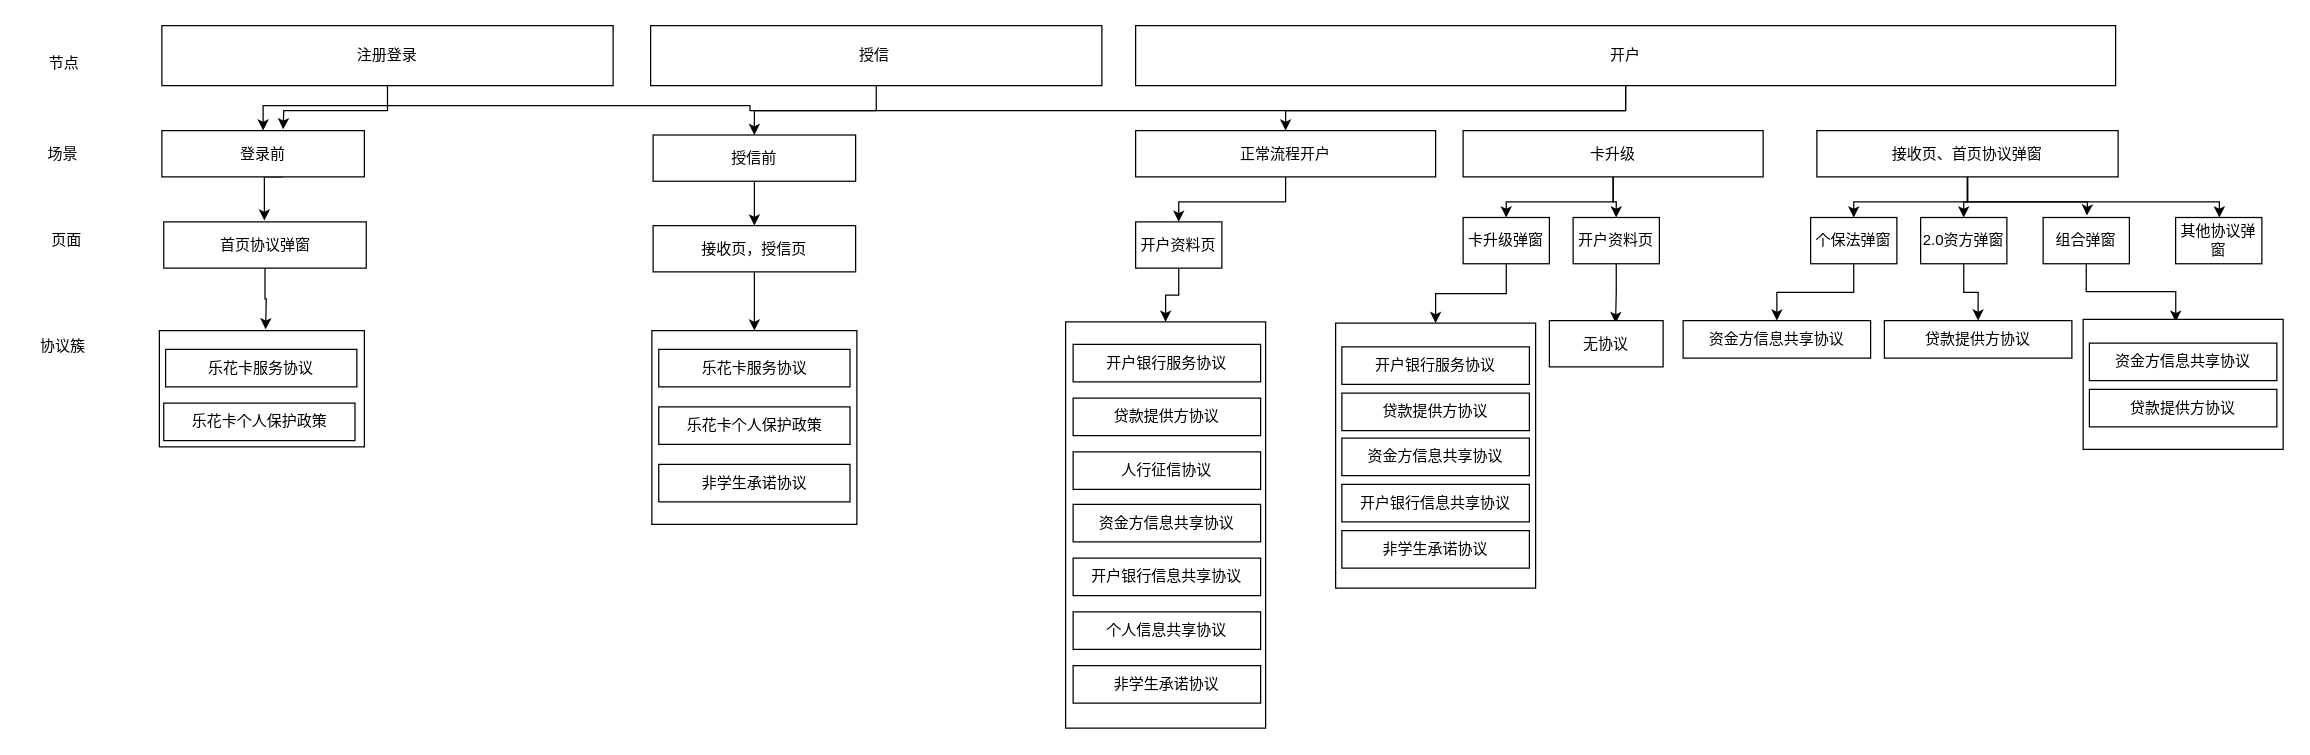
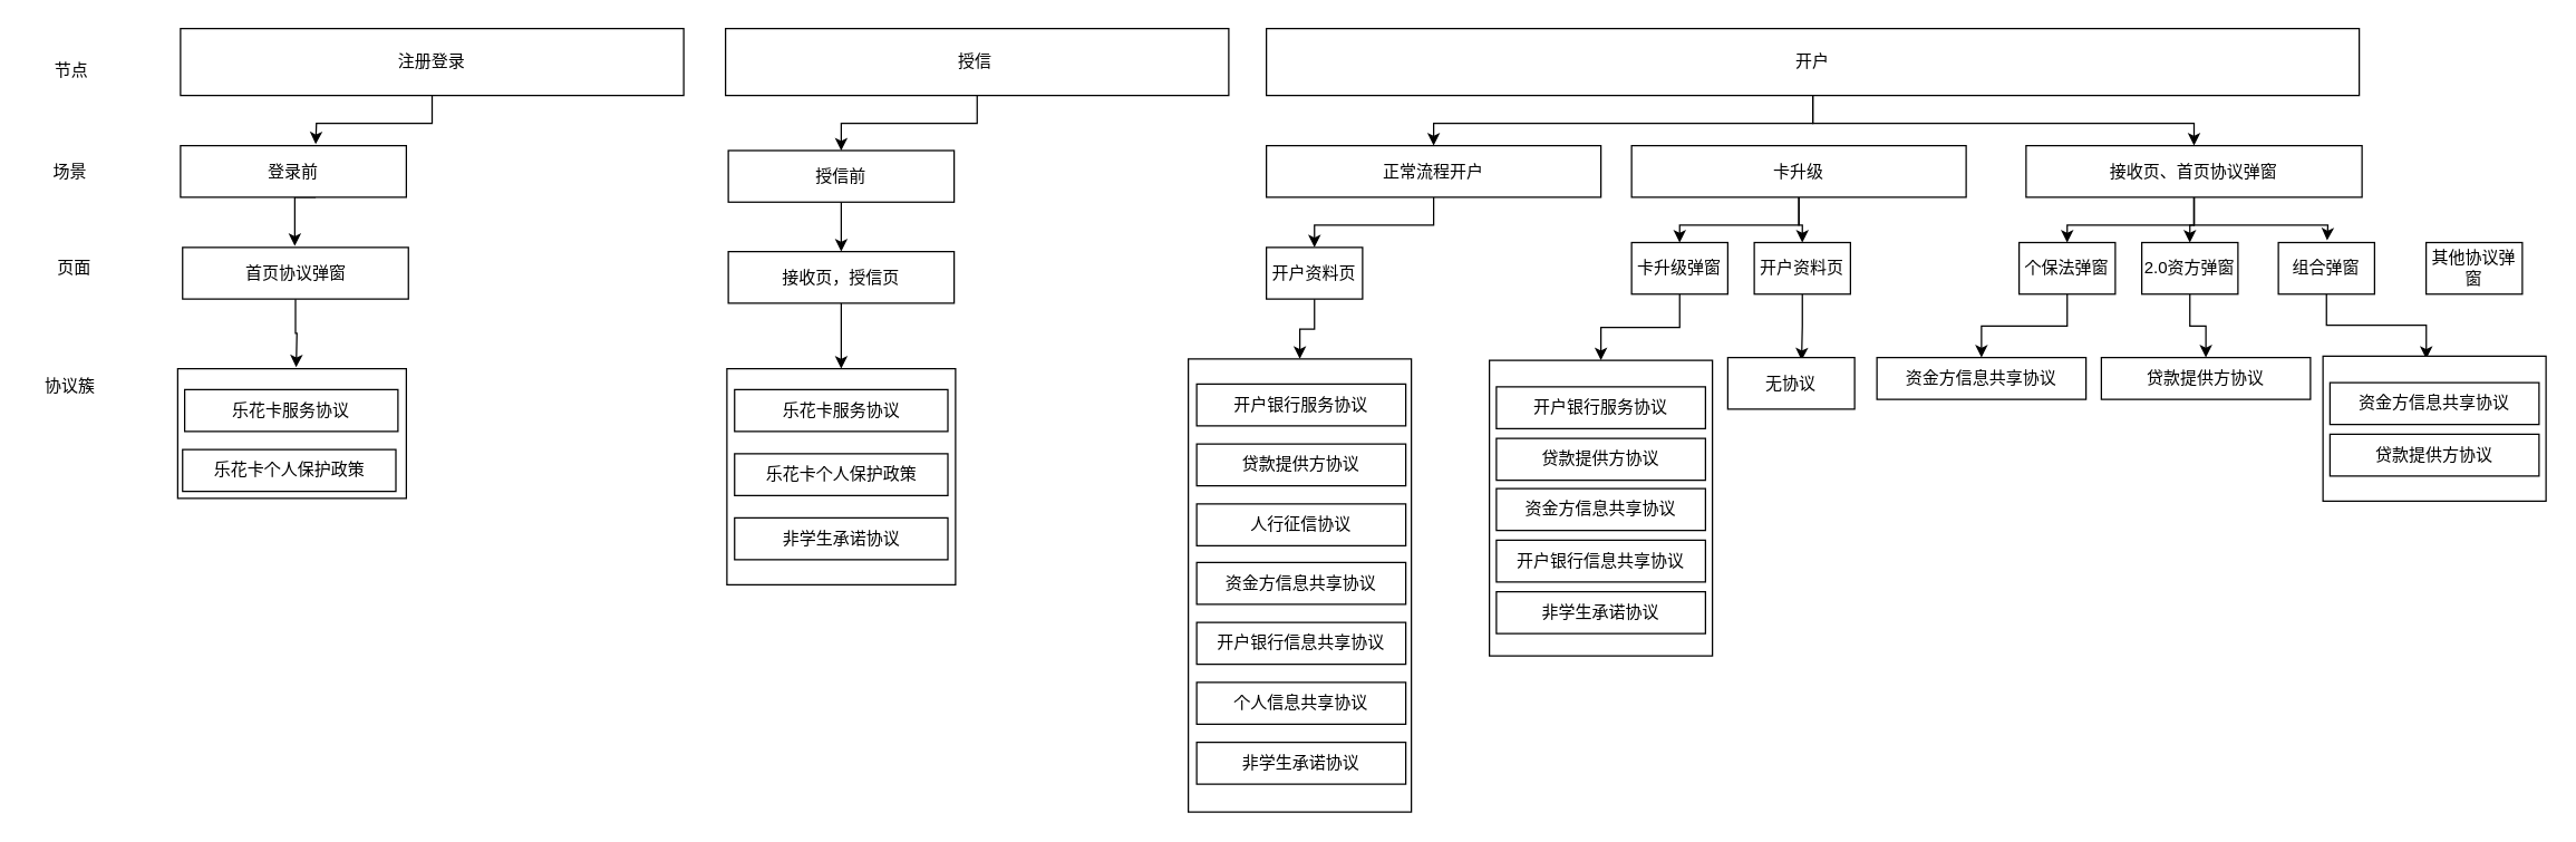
  <mxCell id="0" />
  <mxCell id="1" parent="0" />
  <mxCell id="2" style="edgeStyle=orthogonalEdgeStyle;rounded=0;orthogonalLoop=1;jettySize=auto;html=1;exitX=0.5;exitY=1;exitDx=0;exitDy=0;entryX=0.5;entryY=0;entryDx=0;entryDy=0;fontFamily=Helvetica;fontSize=12;" edge="1" parent="1" source="3"><mxGeometry relative="1" as="geometry"><mxPoint x="226" y="103" as="targetPoint" /></mxGeometry></mxCell>
  <mxCell id="3" value="注册登录" style="rounded=0;whiteSpace=wrap;html=1;fontFamily=Helvetica;fontSize=12;" vertex="1" parent="1"><mxGeometry x="129" y="20" width="361" height="48" as="geometry" /></mxCell>
  <mxCell id="4" style="edgeStyle=orthogonalEdgeStyle;rounded=0;orthogonalLoop=1;jettySize=auto;html=1;exitX=0.5;exitY=1;exitDx=0;exitDy=0;fontFamily=Helvetica;fontSize=12;" edge="1" parent="1" source="5" target="18"><mxGeometry relative="1" as="geometry" /></mxCell>
  <mxCell id="5" value="授信&lt;span style=&quot;white-space: pre; font-size: 12px;&quot;&gt;&#09;&lt;/span&gt;" style="rounded=0;whiteSpace=wrap;html=1;fontFamily=Helvetica;fontSize=12;" vertex="1" parent="1"><mxGeometry x="520" y="20" width="361" height="48" as="geometry" /></mxCell>
  <mxCell id="6" style="edgeStyle=orthogonalEdgeStyle;rounded=0;orthogonalLoop=1;jettySize=auto;html=1;exitX=0.5;exitY=1;exitDx=0;exitDy=0;fontFamily=Helvetica;fontSize=12;" edge="1" parent="1" source="8" target="24"><mxGeometry relative="1" as="geometry" /></mxCell>
- <mxCell id="7" style="edgeStyle=orthogonalEdgeStyle;rounded=0;orthogonalLoop=1;jettySize=auto;html=1;exitX=0.5;exitY=1;exitDx=0;exitDy=0;fontFamily=Helvetica;fontSize=12;" edge="1" parent="1" source="8" target="11"><mxGeometry relative="1" as="geometry" /></mxCell>
+ <mxCell id="7" style="edgeStyle=orthogonalEdgeStyle;rounded=0;orthogonalLoop=1;jettySize=auto;html=1;exitX=0.5;exitY=1;exitDx=0;exitDy=0;entryX=0.5;entryY=0;entryDx=0;entryDy=0;fontFamily=Helvetica;fontSize=12;" edge="1" parent="1" source="8" target="32"><mxGeometry relative="1" as="geometry" /></mxCell>
  <mxCell id="8" value="开户" style="rounded=0;whiteSpace=wrap;html=1;fontFamily=Helvetica;fontSize=12;" vertex="1" parent="1"><mxGeometry x="908" y="20" width="784" height="48" as="geometry" /></mxCell>
  <mxCell id="9" style="edgeStyle=orthogonalEdgeStyle;rounded=0;orthogonalLoop=1;jettySize=auto;html=1;exitX=0.5;exitY=1;exitDx=0;exitDy=0;entryX=0.5;entryY=0;entryDx=0;entryDy=0;fontFamily=Helvetica;fontSize=12;" edge="1" parent="1"><mxGeometry relative="1" as="geometry"><mxPoint x="226" y="141" as="sourcePoint" /><mxPoint x="211" y="176" as="targetPoint" /></mxGeometry></mxCell>
  <mxCell id="10" value="" style="rounded=0;whiteSpace=wrap;html=1;fontFamily=Helvetica;fontSize=12;" vertex="1" parent="1"><mxGeometry x="127" y="264" width="164" height="93" as="geometry" /></mxCell>
  <mxCell id="11" value="登录前" style="rounded=0;whiteSpace=wrap;html=1;fontFamily=Helvetica;fontSize=12;" vertex="1" parent="1"><mxGeometry x="129" y="104" width="162" height="37" as="geometry" /></mxCell>
  <mxCell id="12" value="&lt;span style=&quot;font-size: 12px;&quot;&gt;乐花卡服务协议&lt;/span&gt;" style="rounded=0;whiteSpace=wrap;html=1;fontFamily=Helvetica;fontSize=12;" vertex="1" parent="1"><mxGeometry x="132" y="279" width="153" height="30" as="geometry" /></mxCell>
  <mxCell id="13" value="&lt;span style=&quot;font-size: 12px;&quot;&gt;乐花卡个人保护政策&lt;/span&gt;" style="rounded=0;whiteSpace=wrap;html=1;fontFamily=Helvetica;fontSize=12;" vertex="1" parent="1"><mxGeometry x="130.5" y="322" width="153" height="30" as="geometry" /></mxCell>
  <mxCell id="14" value="节点" style="text;html=1;strokeColor=none;fillColor=none;align=center;verticalAlign=middle;whiteSpace=wrap;rounded=0;fontFamily=Helvetica;fontSize=12;" vertex="1" parent="1"><mxGeometry x="21" y="35" width="60" height="30" as="geometry" /></mxCell>
  <mxCell id="15" value="场景" style="text;html=1;strokeColor=none;fillColor=none;align=center;verticalAlign=middle;whiteSpace=wrap;rounded=0;fontFamily=Helvetica;fontSize=12;" vertex="1" parent="1"><mxGeometry x="20" y="107.5" width="60" height="30" as="geometry" /></mxCell>
  <mxCell id="16" value="协议簇" style="text;html=1;strokeColor=none;fillColor=none;align=center;verticalAlign=middle;whiteSpace=wrap;rounded=0;fontFamily=Helvetica;fontSize=12;" vertex="1" parent="1"><mxGeometry x="20" y="262" width="60" height="30" as="geometry" /></mxCell>
  <mxCell id="17" style="edgeStyle=orthogonalEdgeStyle;rounded=0;orthogonalLoop=1;jettySize=auto;html=1;exitX=0.5;exitY=1;exitDx=0;exitDy=0;fontFamily=Helvetica;fontSize=12;" edge="1" parent="1" source="18" target="36"><mxGeometry relative="1" as="geometry" /></mxCell>
  <mxCell id="18" value="授信前" style="rounded=0;whiteSpace=wrap;html=1;fontFamily=Helvetica;fontSize=12;" vertex="1" parent="1"><mxGeometry x="522" y="107.5" width="162" height="37" as="geometry" /></mxCell>
  <mxCell id="19" value="" style="rounded=0;whiteSpace=wrap;html=1;fontFamily=Helvetica;fontSize=12;" vertex="1" parent="1"><mxGeometry x="521" y="264" width="164" height="155" as="geometry" /></mxCell>
  <mxCell id="20" value="&lt;span style=&quot;font-size: 12px;&quot;&gt;乐花卡服务协议&lt;/span&gt;" style="rounded=0;whiteSpace=wrap;html=1;fontFamily=Helvetica;fontSize=12;" vertex="1" parent="1"><mxGeometry x="526.5" y="279" width="153" height="30" as="geometry" /></mxCell>
  <mxCell id="21" value="&lt;span style=&quot;font-size: 12px;&quot;&gt;乐花卡个人保护政策&lt;/span&gt;" style="rounded=0;whiteSpace=wrap;html=1;fontFamily=Helvetica;fontSize=12;" vertex="1" parent="1"><mxGeometry x="526.5" y="325" width="153" height="30" as="geometry" /></mxCell>
  <mxCell id="22" value="非学生承诺协议" style="rounded=0;whiteSpace=wrap;html=1;fontFamily=Helvetica;fontSize=12;" vertex="1" parent="1"><mxGeometry x="526.5" y="371" width="153" height="30" as="geometry" /></mxCell>
  <mxCell id="23" style="edgeStyle=orthogonalEdgeStyle;rounded=0;orthogonalLoop=1;jettySize=auto;html=1;exitX=0.5;exitY=1;exitDx=0;exitDy=0;fontFamily=Helvetica;fontSize=12;" edge="1" parent="1" source="24" target="39"><mxGeometry relative="1" as="geometry" /></mxCell>
  <mxCell id="24" value="正常流程开户" style="rounded=0;whiteSpace=wrap;html=1;fontFamily=Helvetica;fontSize=12;" vertex="1" parent="1"><mxGeometry x="908" y="104" width="240" height="37" as="geometry" /></mxCell>
  <mxCell id="25" style="edgeStyle=orthogonalEdgeStyle;rounded=0;orthogonalLoop=1;jettySize=auto;html=1;exitX=0.5;exitY=1;exitDx=0;exitDy=0;entryX=0.5;entryY=0;entryDx=0;entryDy=0;fontFamily=Helvetica;fontSize=12;" edge="1" parent="1" source="27" target="41"><mxGeometry relative="1" as="geometry" /></mxCell>
  <mxCell id="26" style="edgeStyle=orthogonalEdgeStyle;rounded=0;orthogonalLoop=1;jettySize=auto;html=1;exitX=0.5;exitY=1;exitDx=0;exitDy=0;fontFamily=Helvetica;fontSize=12;" edge="1" parent="1" source="27" target="43"><mxGeometry relative="1" as="geometry" /></mxCell>
  <mxCell id="27" value="卡升级" style="rounded=0;whiteSpace=wrap;html=1;fontFamily=Helvetica;fontSize=12;" vertex="1" parent="1"><mxGeometry x="1170" y="104" width="240" height="37" as="geometry" /></mxCell>
  <mxCell id="28" style="edgeStyle=orthogonalEdgeStyle;rounded=0;orthogonalLoop=1;jettySize=auto;html=1;exitX=0.5;exitY=1;exitDx=0;exitDy=0;entryX=0.5;entryY=0;entryDx=0;entryDy=0;fontFamily=Helvetica;fontSize=12;" edge="1" parent="1" source="32" target="53"><mxGeometry relative="1" as="geometry" /></mxCell>
  <mxCell id="29" style="edgeStyle=orthogonalEdgeStyle;rounded=0;orthogonalLoop=1;jettySize=auto;html=1;exitX=0.5;exitY=1;exitDx=0;exitDy=0;fontFamily=Helvetica;fontSize=12;" edge="1" parent="1" source="32" target="55"><mxGeometry relative="1" as="geometry" /></mxCell>
  <mxCell id="30" style="edgeStyle=orthogonalEdgeStyle;rounded=0;orthogonalLoop=1;jettySize=auto;html=1;exitX=0.5;exitY=1;exitDx=0;exitDy=0;fontFamily=Helvetica;fontSize=12;" edge="1" parent="1" source="32"><mxGeometry relative="1" as="geometry"><mxPoint x="1669" y="172" as="targetPoint" /></mxGeometry></mxCell>
- <mxCell id="31" style="edgeStyle=orthogonalEdgeStyle;rounded=0;orthogonalLoop=1;jettySize=auto;html=1;exitX=0.5;exitY=1;exitDx=0;exitDy=0;fontFamily=Helvetica;fontSize=12;" edge="1" parent="1" source="32" target="67"><mxGeometry relative="1" as="geometry"><Array as="points"><mxPoint x="1574" y="161" /><mxPoint x="1775" y="161" /></Array></mxGeometry></mxCell>
  <mxCell id="32" value="接收页、首页协议弹窗" style="rounded=0;whiteSpace=wrap;html=1;fontFamily=Helvetica;fontSize=12;" vertex="1" parent="1"><mxGeometry x="1453" y="104" width="241" height="37" as="geometry" /></mxCell>
  <mxCell id="33" style="edgeStyle=orthogonalEdgeStyle;rounded=0;orthogonalLoop=1;jettySize=auto;html=1;exitX=0.5;exitY=1;exitDx=0;exitDy=0;fontFamily=Helvetica;fontSize=12;" edge="1" parent="1" source="34"><mxGeometry relative="1" as="geometry"><mxPoint x="212" y="263" as="targetPoint" /></mxGeometry></mxCell>
  <mxCell id="34" value="首页协议弹窗" style="rounded=0;whiteSpace=wrap;html=1;fontFamily=Helvetica;fontSize=12;" vertex="1" parent="1"><mxGeometry x="130.5" y="177" width="162" height="37" as="geometry" /></mxCell>
  <mxCell id="35" style="edgeStyle=orthogonalEdgeStyle;rounded=0;orthogonalLoop=1;jettySize=auto;html=1;exitX=0.5;exitY=1;exitDx=0;exitDy=0;entryX=0.5;entryY=0;entryDx=0;entryDy=0;fontFamily=Helvetica;fontSize=12;" edge="1" parent="1" source="36" target="19"><mxGeometry relative="1" as="geometry" /></mxCell>
  <mxCell id="36" value="接收页，授信页" style="rounded=0;whiteSpace=wrap;html=1;fontFamily=Helvetica;fontSize=12;" vertex="1" parent="1"><mxGeometry x="522" y="180" width="162" height="37" as="geometry" /></mxCell>
  <mxCell id="37" value="页面" style="text;html=1;strokeColor=none;fillColor=none;align=center;verticalAlign=middle;whiteSpace=wrap;rounded=0;fontFamily=Helvetica;fontSize=12;" vertex="1" parent="1"><mxGeometry x="23" y="177" width="60" height="30" as="geometry" /></mxCell>
  <mxCell id="38" style="edgeStyle=orthogonalEdgeStyle;rounded=0;orthogonalLoop=1;jettySize=auto;html=1;exitX=0.5;exitY=1;exitDx=0;exitDy=0;entryX=0.5;entryY=0;entryDx=0;entryDy=0;fontFamily=Helvetica;fontSize=12;" edge="1" parent="1" source="39" target="44"><mxGeometry relative="1" as="geometry" /></mxCell>
  <mxCell id="39" value="开户资料页" style="rounded=0;whiteSpace=wrap;html=1;fontFamily=Helvetica;fontSize=12;" vertex="1" parent="1"><mxGeometry x="908" y="177" width="69" height="37" as="geometry" /></mxCell>
  <mxCell id="40" style="edgeStyle=orthogonalEdgeStyle;rounded=0;orthogonalLoop=1;jettySize=auto;html=1;exitX=0.5;exitY=1;exitDx=0;exitDy=0;fontFamily=Helvetica;fontSize=12;" edge="1" parent="1" source="41" target="58"><mxGeometry relative="1" as="geometry" /></mxCell>
  <mxCell id="41" value="卡升级弹窗" style="rounded=0;whiteSpace=wrap;html=1;fontFamily=Helvetica;fontSize=12;" vertex="1" parent="1"><mxGeometry x="1170" y="173.5" width="69" height="37" as="geometry" /></mxCell>
  <mxCell id="42" style="edgeStyle=orthogonalEdgeStyle;rounded=0;orthogonalLoop=1;jettySize=auto;html=1;exitX=0.5;exitY=1;exitDx=0;exitDy=0;entryX=0.582;entryY=0.054;entryDx=0;entryDy=0;entryPerimeter=0;fontFamily=Helvetica;fontSize=12;" edge="1" parent="1" source="43" target="64"><mxGeometry relative="1" as="geometry" /></mxCell>
  <mxCell id="43" value="开户资料页" style="rounded=0;whiteSpace=wrap;html=1;fontFamily=Helvetica;fontSize=12;" vertex="1" parent="1"><mxGeometry x="1258" y="173.5" width="69" height="37" as="geometry" /></mxCell>
  <mxCell id="44" value="" style="rounded=0;whiteSpace=wrap;html=1;fontFamily=Helvetica;fontSize=12;" vertex="1" parent="1"><mxGeometry x="852" y="257" width="160" height="325" as="geometry" /></mxCell>
  <mxCell id="45" value="开户银行服务协议" style="rounded=0;whiteSpace=wrap;html=1;fontFamily=Helvetica;fontSize=12;" vertex="1" parent="1"><mxGeometry x="858" y="275" width="150" height="30" as="geometry" /></mxCell>
  <mxCell id="46" value="贷款提供方协议" style="rounded=0;whiteSpace=wrap;html=1;fontFamily=Helvetica;fontSize=12;" vertex="1" parent="1"><mxGeometry x="858" y="318" width="150" height="30" as="geometry" /></mxCell>
  <mxCell id="47" value="&lt;span style=&quot;font-size: 12px; text-align: left; background-color: rgb(255, 255, 255);&quot;&gt;人行征信协议&lt;/span&gt;" style="rounded=0;whiteSpace=wrap;html=1;fontFamily=Helvetica;fontSize=12;" vertex="1" parent="1"><mxGeometry x="858" y="361" width="150" height="30" as="geometry" /></mxCell>
  <mxCell id="48" value="&lt;span style=&quot;font-size: 12px; text-align: left; background-color: rgb(255, 255, 255);&quot;&gt;资金方信息共享协议&lt;/span&gt;" style="rounded=0;whiteSpace=wrap;html=1;fontFamily=Helvetica;fontSize=12;" vertex="1" parent="1"><mxGeometry x="858" y="403" width="150" height="30" as="geometry" /></mxCell>
  <mxCell id="49" value="&lt;span style=&quot;font-size: 12px; text-align: left; background-color: rgb(255, 255, 255);&quot;&gt;开户银行信息共享协议&lt;/span&gt;" style="rounded=0;whiteSpace=wrap;html=1;fontFamily=Helvetica;fontSize=12;" vertex="1" parent="1"><mxGeometry x="858" y="446" width="150" height="30" as="geometry" /></mxCell>
  <mxCell id="50" value="&lt;span style=&quot;font-size: 12px; text-align: left; background-color: rgb(255, 255, 255);&quot;&gt;个人信息共享协议&lt;/span&gt;" style="rounded=0;whiteSpace=wrap;html=1;fontFamily=Helvetica;fontSize=12;" vertex="1" parent="1"><mxGeometry x="858" y="489" width="150" height="30" as="geometry" /></mxCell>
  <mxCell id="51" value="非学生承诺协议" style="rounded=0;whiteSpace=wrap;html=1;fontFamily=Helvetica;fontSize=12;" vertex="1" parent="1"><mxGeometry x="858" y="532" width="150" height="30" as="geometry" /></mxCell>
  <mxCell id="52" style="edgeStyle=orthogonalEdgeStyle;rounded=0;orthogonalLoop=1;jettySize=auto;html=1;exitX=0.5;exitY=1;exitDx=0;exitDy=0;fontFamily=Helvetica;fontSize=12;" edge="1" parent="1" source="53" target="65"><mxGeometry relative="1" as="geometry" /></mxCell>
  <mxCell id="53" value="个保法弹窗" style="rounded=0;whiteSpace=wrap;html=1;fontFamily=Helvetica;fontSize=12;" vertex="1" parent="1"><mxGeometry x="1448" y="173.5" width="69" height="37" as="geometry" /></mxCell>
  <mxCell id="54" value="" style="edgeStyle=orthogonalEdgeStyle;rounded=0;orthogonalLoop=1;jettySize=auto;html=1;fontFamily=Helvetica;fontSize=12;" edge="1" parent="1" source="55" target="66"><mxGeometry relative="1" as="geometry" /></mxCell>
  <mxCell id="55" value="2.0资方弹窗" style="rounded=0;whiteSpace=wrap;html=1;fontFamily=Helvetica;fontSize=12;" vertex="1" parent="1"><mxGeometry x="1536" y="173.5" width="69" height="37" as="geometry" /></mxCell>
  <mxCell id="56" style="edgeStyle=orthogonalEdgeStyle;rounded=0;orthogonalLoop=1;jettySize=auto;html=1;exitX=0.5;exitY=1;exitDx=0;exitDy=0;entryX=0.463;entryY=0.019;entryDx=0;entryDy=0;entryPerimeter=0;fontFamily=Helvetica;fontSize=12;" edge="1" parent="1" source="57" target="68"><mxGeometry relative="1" as="geometry" /></mxCell>
  <mxCell id="57" value="组合弹窗" style="rounded=0;whiteSpace=wrap;html=1;fontFamily=Helvetica;fontSize=12;" vertex="1" parent="1"><mxGeometry x="1634" y="173.5" width="69" height="37" as="geometry" /></mxCell>
  <mxCell id="58" value="" style="rounded=0;whiteSpace=wrap;html=1;fontFamily=Helvetica;fontSize=12;" vertex="1" parent="1"><mxGeometry x="1068" y="258" width="160" height="212" as="geometry" /></mxCell>
  <mxCell id="59" value="开户银行服务协议" style="rounded=0;whiteSpace=wrap;html=1;fontFamily=Helvetica;fontSize=12;" vertex="1" parent="1"><mxGeometry x="1073" y="277" width="150" height="30" as="geometry" /></mxCell>
  <mxCell id="60" value="贷款提供方协议" style="rounded=0;whiteSpace=wrap;html=1;fontFamily=Helvetica;fontSize=12;" vertex="1" parent="1"><mxGeometry x="1073" y="314" width="150" height="30" as="geometry" /></mxCell>
  <mxCell id="61" value="&lt;span style=&quot;font-size: 12px; text-align: left; background-color: rgb(255, 255, 255);&quot;&gt;资金方信息共享协议&lt;/span&gt;" style="rounded=0;whiteSpace=wrap;html=1;fontFamily=Helvetica;fontSize=12;" vertex="1" parent="1"><mxGeometry x="1073" y="350" width="150" height="30" as="geometry" /></mxCell>
  <mxCell id="62" value="&lt;span style=&quot;font-size: 12px; text-align: left; background-color: rgb(255, 255, 255);&quot;&gt;开户银行信息共享协议&lt;/span&gt;" style="rounded=0;whiteSpace=wrap;html=1;fontFamily=Helvetica;fontSize=12;" vertex="1" parent="1"><mxGeometry x="1073" y="387" width="150" height="30" as="geometry" /></mxCell>
  <mxCell id="63" value="非学生承诺协议" style="rounded=0;whiteSpace=wrap;html=1;fontFamily=Helvetica;fontSize=12;" vertex="1" parent="1"><mxGeometry x="1073" y="424" width="150" height="30" as="geometry" /></mxCell>
  <mxCell id="64" value="无协议" style="rounded=0;whiteSpace=wrap;html=1;fontFamily=Helvetica;fontSize=12;" vertex="1" parent="1"><mxGeometry x="1239" y="256" width="91" height="37" as="geometry" /></mxCell>
  <mxCell id="65" value="&lt;span style=&quot;font-size: 12px; text-align: left; background-color: rgb(255, 255, 255);&quot;&gt;资金方信息共享协议&lt;/span&gt;" style="rounded=0;whiteSpace=wrap;html=1;fontFamily=Helvetica;fontSize=12;" vertex="1" parent="1"><mxGeometry x="1346" y="256" width="150" height="30" as="geometry" /></mxCell>
  <mxCell id="66" value="&lt;span style=&quot;font-size: 12px; text-align: left; background-color: rgb(255, 255, 255);&quot;&gt;贷款提供方协议&lt;/span&gt;" style="rounded=0;whiteSpace=wrap;html=1;fontFamily=Helvetica;fontSize=12;" vertex="1" parent="1"><mxGeometry x="1507" y="256" width="150" height="30" as="geometry" /></mxCell>
  <mxCell id="67" value="其他协议弹窗" style="rounded=0;whiteSpace=wrap;html=1;fontFamily=Helvetica;fontSize=12;" vertex="1" parent="1"><mxGeometry x="1740" y="173.5" width="69" height="37" as="geometry" /></mxCell>
  <mxCell id="68" value="" style="rounded=0;whiteSpace=wrap;html=1;fontFamily=Helvetica;fontSize=12;" vertex="1" parent="1"><mxGeometry x="1666" y="255" width="160" height="104" as="geometry" /></mxCell>
  <mxCell id="69" value="&lt;span style=&quot;font-size: 12px; text-align: left; background-color: rgb(255, 255, 255);&quot;&gt;资金方信息共享协议&lt;/span&gt;" style="rounded=0;whiteSpace=wrap;html=1;fontFamily=Helvetica;fontSize=12;" vertex="1" parent="1"><mxGeometry x="1671" y="274" width="150" height="30" as="geometry" /></mxCell>
  <mxCell id="70" value="&lt;span style=&quot;font-size: 12px; text-align: left; background-color: rgb(255, 255, 255);&quot;&gt;贷款提供方协议&lt;/span&gt;" style="rounded=0;whiteSpace=wrap;html=1;fontFamily=Helvetica;fontSize=12;" vertex="1" parent="1"><mxGeometry x="1671" y="311" width="150" height="30" as="geometry" /></mxCell>
